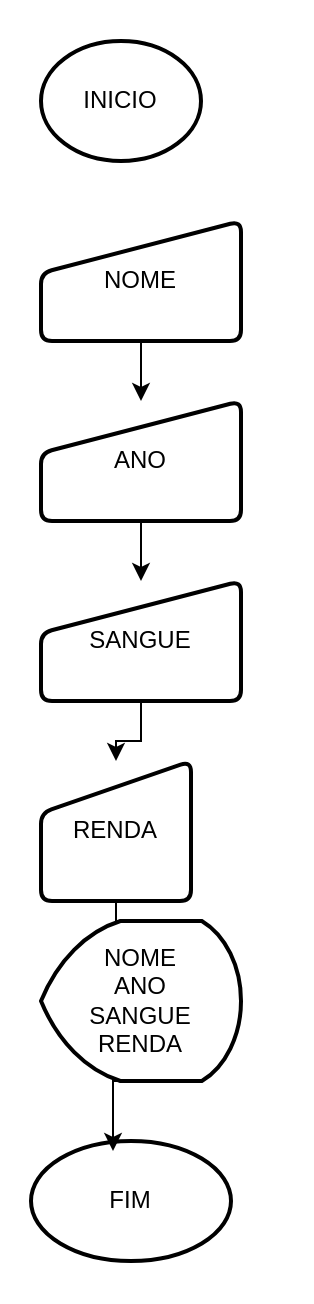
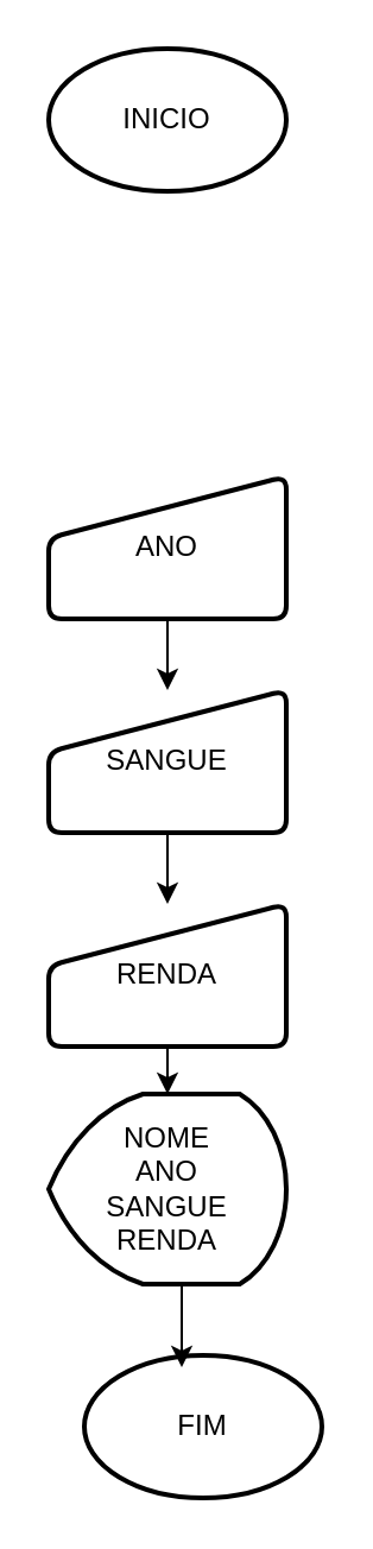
  <mxCell id="0" />
  <mxCell id="1" parent="0" />
- <mxCell id="2" value="INICIO" style="strokeWidth=2;html=1;shape=mxgraph.flowchart.start_1;whiteSpace=wrap;" vertex="1" parent="1"><mxGeometry x="20" y="20" width="80" height="60" as="geometry" /></mxCell>
- <mxCell id="3" value="FIM" style="strokeWidth=2;html=1;shape=mxgraph.flowchart.start_1;whiteSpace=wrap;" vertex="1" parent="1"><mxGeometry x="15" y="570" width="100" height="60" as="geometry" /></mxCell>
- <mxCell id="4" value="" style="edgeStyle=orthogonalEdgeStyle;rounded=0;orthogonalLoop=1;jettySize=auto;html=1;" edge="1" parent="1" source="5" target="7"><mxGeometry relative="1" as="geometry" /></mxCell>
- <mxCell id="5" value="NOME" style="html=1;strokeWidth=2;shape=manualInput;whiteSpace=wrap;rounded=1;size=26;arcSize=11;" vertex="1" parent="1"><mxGeometry x="20" y="110" width="100" height="60" as="geometry" /></mxCell>
+ <mxCell id="2" value="INICIO" style="strokeWidth=2;html=1;shape=mxgraph.flowchart.start_1;whiteSpace=wrap;" vertex="1" parent="1"><mxGeometry x="20" y="20" width="100" height="60" as="geometry" /></mxCell>
+ <mxCell id="3" value="FIM" style="strokeWidth=2;html=1;shape=mxgraph.flowchart.start_1;whiteSpace=wrap;" vertex="1" parent="1"><mxGeometry x="35" y="570" width="100" height="60" as="geometry" /></mxCell>
  <mxCell id="6" value="" style="edgeStyle=orthogonalEdgeStyle;rounded=0;orthogonalLoop=1;jettySize=auto;html=1;" edge="1" parent="1" source="7" target="9"><mxGeometry relative="1" as="geometry" /></mxCell>
  <mxCell id="7" value="ANO" style="html=1;strokeWidth=2;shape=manualInput;whiteSpace=wrap;rounded=1;size=26;arcSize=11;" vertex="1" parent="1"><mxGeometry x="20" y="200" width="100" height="60" as="geometry" /></mxCell>
  <mxCell id="8" value="" style="edgeStyle=orthogonalEdgeStyle;rounded=0;orthogonalLoop=1;jettySize=auto;html=1;" edge="1" parent="1" source="9" target="11"><mxGeometry relative="1" as="geometry" /></mxCell>
  <mxCell id="9" value="SANGUE" style="html=1;strokeWidth=2;shape=manualInput;whiteSpace=wrap;rounded=1;size=26;arcSize=11;" vertex="1" parent="1"><mxGeometry x="20" y="290" width="100" height="60" as="geometry" /></mxCell>
  <mxCell id="10" style="edgeStyle=orthogonalEdgeStyle;rounded=0;orthogonalLoop=1;jettySize=auto;html=1;exitX=0.5;exitY=1;exitDx=0;exitDy=0;" edge="1" parent="1" source="11" target="12"><mxGeometry relative="1" as="geometry" /></mxCell>
- <mxCell id="11" value="RENDA" style="html=1;strokeWidth=2;shape=manualInput;whiteSpace=wrap;rounded=1;size=26;arcSize=11;" vertex="1" parent="1"><mxGeometry x="20" y="380" width="75" height="70" as="geometry" /></mxCell>
+ <mxCell id="11" value="RENDA" style="html=1;strokeWidth=2;shape=manualInput;whiteSpace=wrap;rounded=1;size=26;arcSize=11;" vertex="1" parent="1"><mxGeometry x="20" y="380" width="100" height="60" as="geometry" /></mxCell>
  <mxCell id="12" value="NOME&lt;div&gt;ANO&lt;/div&gt;&lt;div&gt;SANGUE&lt;/div&gt;&lt;div&gt;RENDA&lt;/div&gt;" style="strokeWidth=2;html=1;shape=mxgraph.flowchart.display;whiteSpace=wrap;" vertex="1" parent="1"><mxGeometry x="20" y="460" width="100" height="80" as="geometry" /></mxCell>
  <mxCell id="13" style="edgeStyle=orthogonalEdgeStyle;rounded=0;orthogonalLoop=1;jettySize=auto;html=1;exitX=0.5;exitY=1;exitDx=0;exitDy=0;exitPerimeter=0;entryX=0.41;entryY=0.083;entryDx=0;entryDy=0;entryPerimeter=0;" edge="1" parent="1" source="12" target="3"><mxGeometry relative="1" as="geometry" /></mxCell>
